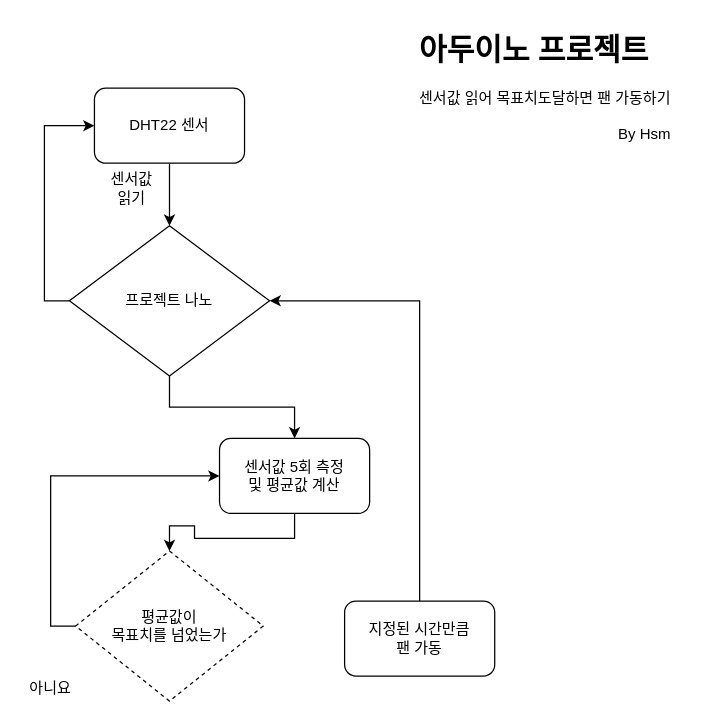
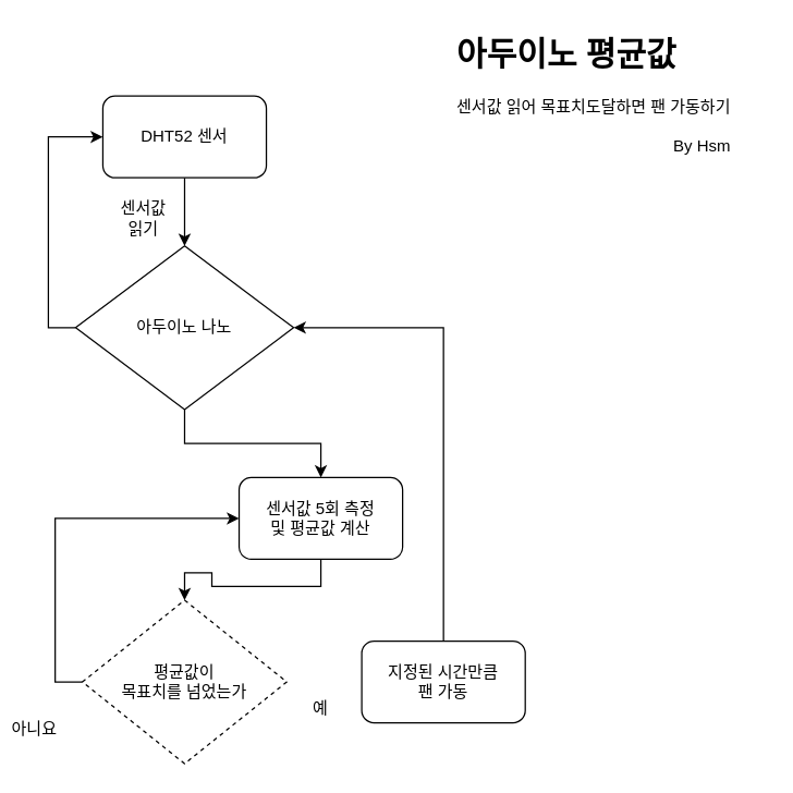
  <mxCell id="0" />
  <mxCell id="1" parent="0" />
  <mxCell id="2" style="edgeStyle=orthogonalEdgeStyle;rounded=0;orthogonalLoop=1;jettySize=auto;html=1;exitX=0.5;exitY=1;exitDx=0;exitDy=0;" edge="1" parent="1" source="4" target="13"><mxGeometry relative="1" as="geometry" /></mxCell>
  <mxCell id="3" style="edgeStyle=orthogonalEdgeStyle;rounded=0;orthogonalLoop=1;jettySize=auto;html=1;exitX=0;exitY=0.5;exitDx=0;exitDy=0;entryX=0;entryY=0.5;entryDx=0;entryDy=0;" edge="1" parent="1" source="4" target="6"><mxGeometry relative="1" as="geometry" /></mxCell>
  <mxCell id="4" value="" style="rhombus;whiteSpace=wrap;html=1;" parent="1" vertex="1"><mxGeometry x="55" y="180" width="160" height="120" as="geometry" /></mxCell>
  <mxCell id="5" style="edgeStyle=orthogonalEdgeStyle;rounded=0;orthogonalLoop=1;jettySize=auto;html=1;exitX=0.5;exitY=1;exitDx=0;exitDy=0;entryX=0.5;entryY=0;entryDx=0;entryDy=0;" parent="1" source="6" target="4" edge="1"><mxGeometry relative="1" as="geometry"><mxPoint x="135" y="220" as="targetPoint" /></mxGeometry></mxCell>
  <mxCell id="6" value="" style="rounded=1;whiteSpace=wrap;html=1;" parent="1" vertex="1"><mxGeometry x="75" y="70" width="120" height="60" as="geometry" /></mxCell>
- <mxCell id="7" value="센서값읽기" style="text;html=1;strokeColor=none;fillColor=none;align=center;verticalAlign=middle;whiteSpace=wrap;rounded=0;" parent="1" vertex="1"><mxGeometry x="85" y="140" width="40" height="20" as="geometry" /></mxCell>
- <mxCell id="8" value="프로젝트 나노" style="text;html=1;strokeColor=none;fillColor=none;align=center;verticalAlign=middle;whiteSpace=wrap;rounded=0;" parent="1" vertex="1"><mxGeometry x="95" y="230" width="80" height="20" as="geometry" /></mxCell>
- <mxCell id="9" value="DHT22 센서" style="text;html=1;strokeColor=none;fillColor=none;align=center;verticalAlign=middle;whiteSpace=wrap;rounded=0;" parent="1" vertex="1"><mxGeometry x="95" y="90" width="80" height="20" as="geometry" /></mxCell>
+ <mxCell id="7" value="센서값읽기" style="text;html=1;strokeColor=none;fillColor=none;align=center;verticalAlign=middle;whiteSpace=wrap;rounded=0;" parent="1" vertex="1"><mxGeometry x="85" y="150" width="40" height="20" as="geometry" /></mxCell>
+ <mxCell id="8" value="아두이노 나노" style="text;html=1;strokeColor=none;fillColor=none;align=center;verticalAlign=middle;whiteSpace=wrap;rounded=0;" parent="1" vertex="1"><mxGeometry x="95" y="230" width="80" height="20" as="geometry" /></mxCell>
+ <mxCell id="9" value="DHT52 센서" style="text;html=1;strokeColor=none;fillColor=none;align=center;verticalAlign=middle;whiteSpace=wrap;rounded=0;" parent="1" vertex="1"><mxGeometry x="95" y="90" width="80" height="20" as="geometry" /></mxCell>
  <mxCell id="10" style="edgeStyle=orthogonalEdgeStyle;rounded=0;orthogonalLoop=1;jettySize=auto;html=1;exitX=0.5;exitY=0;exitDx=0;exitDy=0;entryX=1;entryY=0.5;entryDx=0;entryDy=0;" edge="1" parent="1" source="11" target="4"><mxGeometry relative="1" as="geometry" /></mxCell>
- <mxCell id="11" value="지정된 시간만큼&lt;br&gt;팬 가동&lt;br&gt;" style="rounded=1;whiteSpace=wrap;html=1;" parent="1" vertex="1"><mxGeometry x="275" y="480" width="120" height="60" as="geometry" /></mxCell>
+ <mxCell id="11" value="지정된 시간만큼&lt;br&gt;팬 가동&lt;br&gt;" style="rounded=1;whiteSpace=wrap;html=1;" parent="1" vertex="1"><mxGeometry x="265" y="470" width="120" height="60" as="geometry" /></mxCell>
  <mxCell id="12" style="edgeStyle=orthogonalEdgeStyle;rounded=0;orthogonalLoop=1;jettySize=auto;html=1;exitX=0.5;exitY=1;exitDx=0;exitDy=0;entryX=0.5;entryY=0;entryDx=0;entryDy=0;" edge="1" parent="1" source="13" target="15"><mxGeometry relative="1" as="geometry" /></mxCell>
  <mxCell id="13" value="센서값 5회 측정&lt;br&gt;및 평균값 계산" style="rounded=1;whiteSpace=wrap;html=1;" vertex="1" parent="1"><mxGeometry x="175" y="350" width="120" height="60" as="geometry" /></mxCell>
  <mxCell id="14" style="edgeStyle=orthogonalEdgeStyle;rounded=0;orthogonalLoop=1;jettySize=auto;html=1;entryX=0;entryY=0.5;entryDx=0;entryDy=0;exitX=0;exitY=0.5;exitDx=0;exitDy=0;" edge="1" parent="1" source="15" target="13"><mxGeometry relative="1" as="geometry"><mxPoint x="40" y="470" as="sourcePoint" /><Array as="points"><mxPoint x="40" y="500" /><mxPoint x="40" y="380" /></Array></mxGeometry></mxCell>
  <mxCell id="15" value="평균값이&lt;br&gt;목표치를 넘었는가" style="rhombus;whiteSpace=wrap;html=1;dashed=1;" vertex="1" parent="1"><mxGeometry x="60" y="440" width="150" height="120" as="geometry" /></mxCell>
- <mxCell id="16" value="아니요" style="text;html=1;strokeColor=none;fillColor=none;align=center;verticalAlign=middle;whiteSpace=wrap;rounded=0;" vertex="1" parent="1"><mxGeometry x="20" y="540" width="40" height="20" as="geometry" /></mxCell>
- <mxCell id="18" value="&lt;h1&gt;아두이노 프로젝트&lt;/h1&gt;&lt;div&gt;센서값 읽어 목표치도달하면 팬 가동하기&lt;/div&gt;&lt;div&gt;&lt;br&gt;&lt;/div&gt;&lt;div style=&quot;text-align: right&quot;&gt;By Hsm&lt;/div&gt;" style="text;html=1;strokeColor=none;fillColor=none;spacing=5;spacingTop=-20;whiteSpace=wrap;overflow=hidden;rounded=0;" vertex="1" parent="1"><mxGeometry x="330" y="20" width="230" height="120" as="geometry" /></mxCell>
+ <mxCell id="16" value="아니요" style="text;html=1;strokeColor=none;fillColor=none;align=center;verticalAlign=middle;whiteSpace=wrap;rounded=0;" vertex="1" parent="1"><mxGeometry x="5" y="525" width="40" height="20" as="geometry" /></mxCell>
+ <mxCell id="17" value="예" style="text;html=1;strokeColor=none;fillColor=none;align=center;verticalAlign=middle;whiteSpace=wrap;rounded=0;" vertex="1" parent="1"><mxGeometry x="215" y="510" width="40" height="20" as="geometry" /></mxCell>
+ <mxCell id="18" value="&lt;h1&gt;아두이노 평균값&lt;/h1&gt;&lt;div&gt;센서값 읽어 목표치도달하면 팬 가동하기&lt;/div&gt;&lt;div&gt;&lt;br&gt;&lt;/div&gt;&lt;div style=&quot;text-align: right&quot;&gt;By Hsm&lt;/div&gt;" style="text;html=1;strokeColor=none;fillColor=none;spacing=5;spacingTop=-20;whiteSpace=wrap;overflow=hidden;rounded=0;" vertex="1" parent="1"><mxGeometry x="330" y="20" width="230" height="120" as="geometry" /></mxCell>
